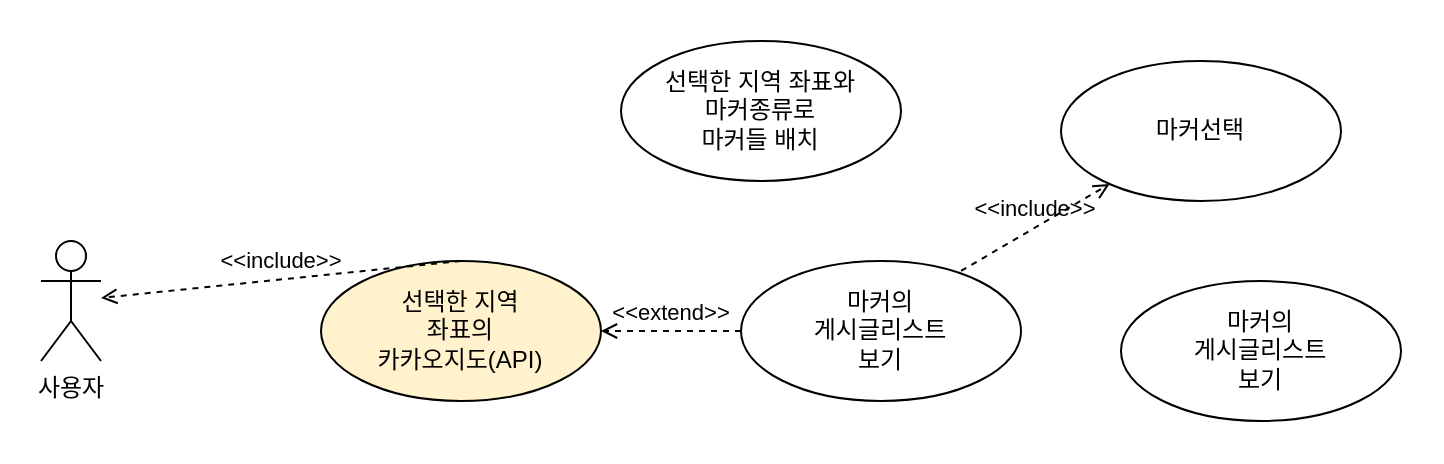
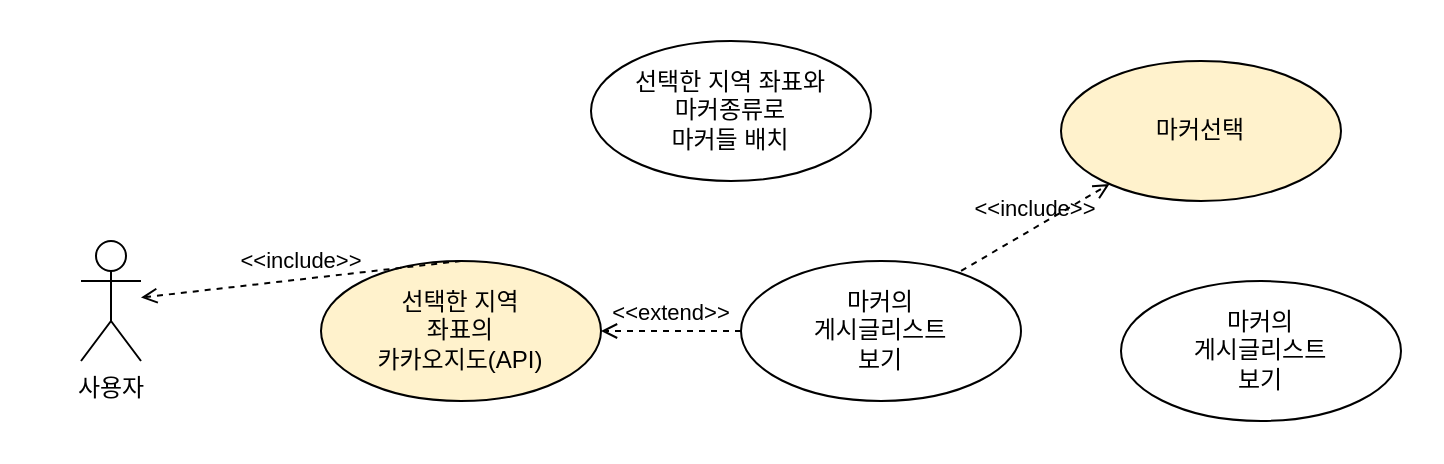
  <mxCell id="0" />
  <mxCell id="1" parent="0" />
  <mxCell id="2" value="선택한 지역&lt;br&gt;좌표의&lt;br&gt;카카오지도(API)" style="ellipse;whiteSpace=wrap;html=1;fillColor=#fff2cc;" vertex="1" parent="1"><mxGeometry x="160" y="130" width="140" height="70" as="geometry" /></mxCell>
- <mxCell id="3" value="사용자" style="shape=umlActor;verticalLabelPosition=bottom;verticalAlign=top;html=1;outlineConnect=0;" vertex="1" parent="1"><mxGeometry x="20" y="120" width="30" height="60" as="geometry" /></mxCell>
+ <mxCell id="3" value="사용자" style="shape=umlActor;verticalLabelPosition=bottom;verticalAlign=top;html=1;outlineConnect=0;" vertex="1" parent="1"><mxGeometry x="40" y="120" width="30" height="60" as="geometry" /></mxCell>
  <mxCell id="4" value="&amp;lt;&amp;lt;include&amp;gt;&amp;gt;" style="html=1;verticalAlign=bottom;labelBackgroundColor=none;endArrow=open;endFill=0;dashed=1;rounded=0;exitX=0.5;exitY=0;exitDx=0;exitDy=0;" edge="1" parent="1" source="2" target="3"><mxGeometry width="160" relative="1" as="geometry"><mxPoint x="350" y="40" as="sourcePoint" /><mxPoint x="310" y="80" as="targetPoint" /></mxGeometry></mxCell>
- <mxCell id="5" value="선택한 지역 좌표와&lt;br&gt;마커종류로&lt;br&gt;마커들 배치" style="ellipse;whiteSpace=wrap;html=1;" vertex="1" parent="1"><mxGeometry x="310" y="20" width="140" height="70" as="geometry" /></mxCell>
+ <mxCell id="5" value="선택한 지역 좌표와&lt;br&gt;마커종류로&lt;br&gt;마커들 배치" style="ellipse;whiteSpace=wrap;html=1;" vertex="1" parent="1"><mxGeometry x="295" y="20" width="140" height="70" as="geometry" /></mxCell>
  <mxCell id="6" value="마커의&lt;br&gt;게시글리스트&lt;br&gt;보기" style="ellipse;whiteSpace=wrap;html=1;" vertex="1" parent="1"><mxGeometry x="370" y="130" width="140" height="70" as="geometry" /></mxCell>
- <mxCell id="7" value="마커선택" style="ellipse;whiteSpace=wrap;html=1;" vertex="1" parent="1"><mxGeometry x="530" y="30" width="140" height="70" as="geometry" /></mxCell>
+ <mxCell id="7" value="마커선택" style="ellipse;whiteSpace=wrap;html=1;fillColor=#fff2cc;" vertex="1" parent="1"><mxGeometry x="530" y="30" width="140" height="70" as="geometry" /></mxCell>
  <mxCell id="8" value="&amp;lt;&amp;lt;extend&amp;gt;&amp;gt;" style="html=1;verticalAlign=bottom;labelBackgroundColor=none;endArrow=open;endFill=0;dashed=1;rounded=0;entryX=1;entryY=0.5;entryDx=0;entryDy=0;exitX=0;exitY=0.5;exitDx=0;exitDy=0;" edge="1" parent="1" source="6" target="2"><mxGeometry width="160" relative="1" as="geometry"><mxPoint x="320" y="230" as="sourcePoint" /><mxPoint x="480" y="230" as="targetPoint" /></mxGeometry></mxCell>
  <mxCell id="9" value="&amp;lt;&amp;lt;include&amp;gt;&amp;gt;" style="html=1;verticalAlign=bottom;labelBackgroundColor=none;endArrow=open;endFill=0;dashed=1;rounded=0;exitX=0.786;exitY=0.071;exitDx=0;exitDy=0;exitPerimeter=0;" edge="1" parent="1" source="6" target="7"><mxGeometry width="160" relative="1" as="geometry"><mxPoint x="240" y="140" as="sourcePoint" /><mxPoint x="320" y="73" as="targetPoint" /></mxGeometry></mxCell>
  <mxCell id="10" value="마커의&lt;br&gt;게시글리스트&lt;br&gt;보기" style="ellipse;whiteSpace=wrap;html=1;" vertex="1" parent="1"><mxGeometry x="560" y="140" width="140" height="70" as="geometry" /></mxCell>
